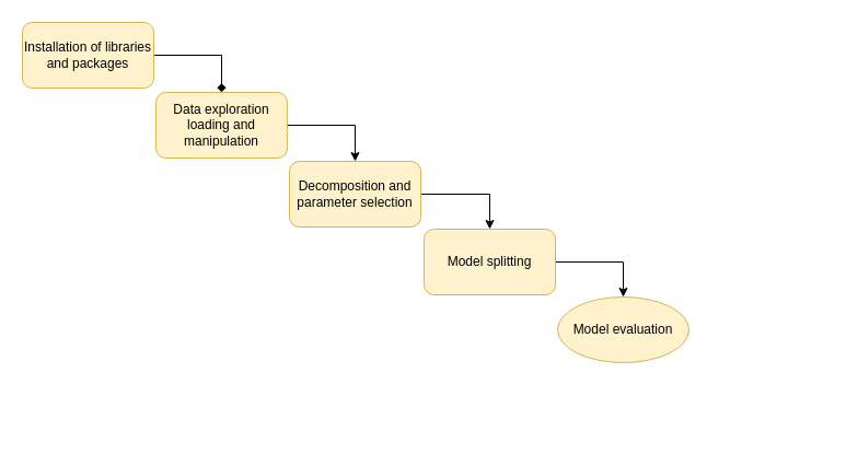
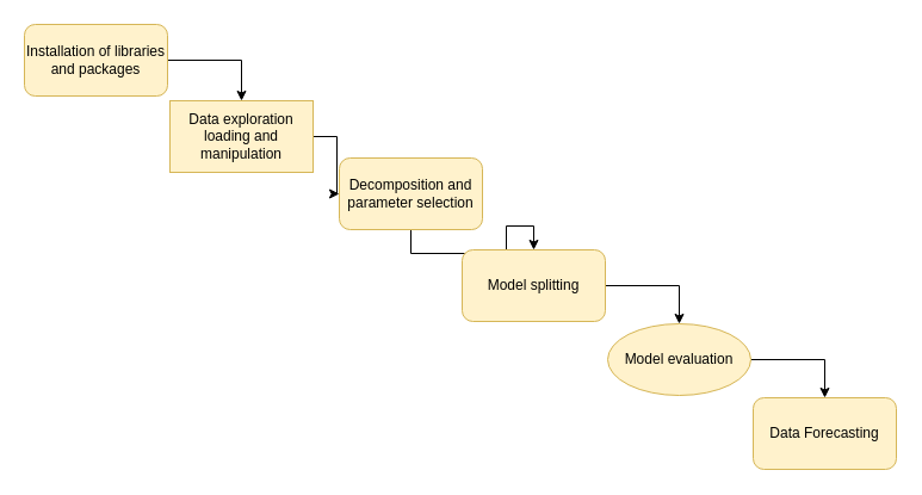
  <mxCell id="0" />
  <mxCell id="1" parent="0" />
- <mxCell id="2" value="" style="edgeStyle=orthogonalEdgeStyle;rounded=0;orthogonalLoop=1;jettySize=auto;html=1;endArrow=diamond;" edge="1" parent="1" source="3" target="5"><mxGeometry relative="1" as="geometry" /></mxCell>
+ <mxCell id="2" value="" style="edgeStyle=orthogonalEdgeStyle;rounded=0;orthogonalLoop=1;jettySize=auto;html=1;" edge="1" parent="1" source="3" target="5"><mxGeometry relative="1" as="geometry" /></mxCell>
  <mxCell id="3" value="Installation of libraries and packages" style="rounded=1;whiteSpace=wrap;html=1;fillColor=#fff2cc;strokeColor=#d6b656;" vertex="1" parent="1"><mxGeometry x="20" y="20" width="120" height="60" as="geometry" /></mxCell>
  <mxCell id="4" value="" style="edgeStyle=orthogonalEdgeStyle;rounded=0;orthogonalLoop=1;jettySize=auto;html=1;" edge="1" parent="1" source="5" target="7"><mxGeometry relative="1" as="geometry" /></mxCell>
- <mxCell id="5" value="Data exploration loading and manipulation" style="whiteSpace=wrap;html=1;rounded=1;fillColor=#fff2cc;strokeColor=#d6b656;" vertex="1" parent="1"><mxGeometry x="142" y="84" width="120" height="60" as="geometry" /></mxCell>
+ <mxCell id="5" value="Data exploration loading and manipulation" style="whiteSpace=wrap;html=1;fillColor=#fff2cc;strokeColor=#d6b656;rounded=0;" vertex="1" parent="1"><mxGeometry x="142" y="84" width="120" height="60" as="geometry" /></mxCell>
  <mxCell id="6" value="" style="edgeStyle=orthogonalEdgeStyle;rounded=0;orthogonalLoop=1;jettySize=auto;html=1;" edge="1" parent="1" source="7" target="9"><mxGeometry relative="1" as="geometry" /></mxCell>
- <mxCell id="7" value="Decomposition and parameter selection" style="whiteSpace=wrap;html=1;rounded=1;fillColor=#fff2cc;strokeColor=#d6b656;" vertex="1" parent="1"><mxGeometry x="264" y="147" width="120" height="60" as="geometry" /></mxCell>
+ <mxCell id="7" value="Decomposition and parameter selection" style="whiteSpace=wrap;html=1;rounded=1;fillColor=#fff2cc;strokeColor=#d6b656;" vertex="1" parent="1"><mxGeometry x="284" y="132" width="120" height="60" as="geometry" /></mxCell>
  <mxCell id="8" value="" style="edgeStyle=orthogonalEdgeStyle;rounded=0;orthogonalLoop=1;jettySize=auto;html=1;" edge="1" parent="1" source="9" target="11"><mxGeometry relative="1" as="geometry" /></mxCell>
  <mxCell id="9" value="Model splitting" style="whiteSpace=wrap;html=1;rounded=1;fillColor=#fff2cc;strokeColor=#d6b656;" vertex="1" parent="1"><mxGeometry x="387" y="209" width="120" height="60" as="geometry" /></mxCell>
+ <mxCell id="10" value="" style="edgeStyle=orthogonalEdgeStyle;rounded=0;orthogonalLoop=1;jettySize=auto;html=1;" edge="1" parent="1" source="11" target="12"><mxGeometry relative="1" as="geometry" /></mxCell>
  <mxCell id="11" value="Model evaluation" style="ellipse;whiteSpace=wrap;html=1;fillColor=#fff2cc;strokeColor=#d6b656;" vertex="1" parent="1"><mxGeometry x="509" y="271" width="120" height="60" as="geometry" /></mxCell>
+ <mxCell id="12" value="Data Forecasting" style="whiteSpace=wrap;html=1;rounded=1;fillColor=#fff2cc;strokeColor=#d6b656;" vertex="1" parent="1"><mxGeometry x="631" y="333" width="120" height="60" as="geometry" /></mxCell>
